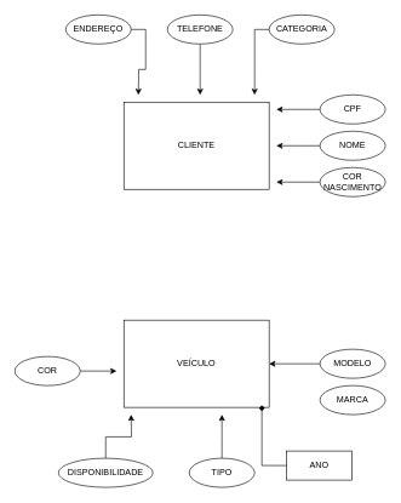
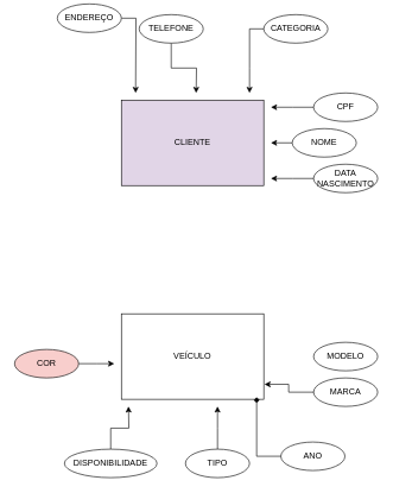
  <mxCell id="0" />
  <mxCell id="1" parent="0" />
- <mxCell id="2" value="CLIENTE" style="rounded=0;whiteSpace=wrap;html=1;" vertex="1" parent="1"><mxGeometry x="170" y="140" width="200" height="120" as="geometry" /></mxCell>
+ <mxCell id="2" value="CLIENTE" style="rounded=0;whiteSpace=wrap;html=1;fillColor=#e1d5e7;" vertex="1" parent="1"><mxGeometry x="170" y="140" width="200" height="120" as="geometry" /></mxCell>
  <mxCell id="3" value="VEÍCULO" style="rounded=0;whiteSpace=wrap;html=1;" vertex="1" parent="1"><mxGeometry x="170" y="440" width="200" height="120" as="geometry" /></mxCell>
  <mxCell id="4" style="edgeStyle=orthogonalEdgeStyle;rounded=0;orthogonalLoop=1;jettySize=auto;html=1;" edge="1" parent="1" source="5"><mxGeometry relative="1" as="geometry"><mxPoint x="380" y="150" as="targetPoint" /></mxGeometry></mxCell>
  <mxCell id="5" value="CPF" style="ellipse;whiteSpace=wrap;html=1;" vertex="1" parent="1"><mxGeometry x="440" y="130" width="90" height="40" as="geometry" /></mxCell>
  <mxCell id="6" style="edgeStyle=orthogonalEdgeStyle;rounded=0;orthogonalLoop=1;jettySize=auto;html=1;" edge="1" parent="1" source="7"><mxGeometry relative="1" as="geometry"><mxPoint x="380" y="200" as="targetPoint" /></mxGeometry></mxCell>
- <mxCell id="7" value="NOME" style="ellipse;whiteSpace=wrap;html=1;" vertex="1" parent="1"><mxGeometry x="440" y="180" width="90" height="40" as="geometry" /></mxCell>
+ <mxCell id="7" value="NOME" style="ellipse;whiteSpace=wrap;html=1;" vertex="1" parent="1"><mxGeometry x="410" y="180" width="90" height="40" as="geometry" /></mxCell>
  <mxCell id="8" style="edgeStyle=orthogonalEdgeStyle;rounded=0;orthogonalLoop=1;jettySize=auto;html=1;" edge="1" parent="1" source="9"><mxGeometry relative="1" as="geometry"><mxPoint x="380" y="250" as="targetPoint" /></mxGeometry></mxCell>
- <mxCell id="9" value="COR NASCIMENTO" style="ellipse;whiteSpace=wrap;html=1;" vertex="1" parent="1"><mxGeometry x="440" y="230" width="90" height="40" as="geometry" /></mxCell>
+ <mxCell id="9" value="DATA NASCIMENTO" style="ellipse;whiteSpace=wrap;html=1;" vertex="1" parent="1"><mxGeometry x="440" y="230" width="90" height="40" as="geometry" /></mxCell>
  <mxCell id="10" style="edgeStyle=orthogonalEdgeStyle;rounded=0;orthogonalLoop=1;jettySize=auto;html=1;" edge="1" parent="1" source="11"><mxGeometry relative="1" as="geometry"><mxPoint x="190" y="130" as="targetPoint" /></mxGeometry></mxCell>
- <mxCell id="11" value="ENDEREÇO" style="ellipse;whiteSpace=wrap;html=1;" vertex="1" parent="1"><mxGeometry x="90" y="20" width="90" height="40" as="geometry" /></mxCell>
+ <mxCell id="11" value="ENDEREÇO" style="ellipse;whiteSpace=wrap;html=1;" vertex="1" parent="1"><mxGeometry x="80" y="5" width="90" height="40" as="geometry" /></mxCell>
  <mxCell id="12" style="edgeStyle=orthogonalEdgeStyle;rounded=0;orthogonalLoop=1;jettySize=auto;html=1;" edge="1" parent="1" source="13"><mxGeometry relative="1" as="geometry"><mxPoint x="275" y="130" as="targetPoint" /></mxGeometry></mxCell>
- <mxCell id="13" value="TELEFONE" style="ellipse;whiteSpace=wrap;html=1;" vertex="1" parent="1"><mxGeometry x="230" y="20" width="90" height="40" as="geometry" /></mxCell>
+ <mxCell id="13" value="TELEFONE" style="ellipse;whiteSpace=wrap;html=1;" vertex="1" parent="1"><mxGeometry x="195" y="20" width="90" height="40" as="geometry" /></mxCell>
  <mxCell id="14" style="edgeStyle=orthogonalEdgeStyle;rounded=0;orthogonalLoop=1;jettySize=auto;html=1;" edge="1" parent="1" source="15"><mxGeometry relative="1" as="geometry"><mxPoint x="350" y="130" as="targetPoint" /></mxGeometry></mxCell>
  <mxCell id="15" value="CATEGORIA" style="ellipse;whiteSpace=wrap;html=1;" vertex="1" parent="1"><mxGeometry x="370" y="20" width="90" height="40" as="geometry" /></mxCell>
- <mxCell id="16" style="edgeStyle=orthogonalEdgeStyle;rounded=0;orthogonalLoop=1;jettySize=auto;html=1;entryX=1;entryY=0.5;entryDx=0;entryDy=0;" edge="1" parent="1" source="17" target="3"><mxGeometry relative="1" as="geometry" /></mxCell>
  <mxCell id="17" value="MODELO" style="ellipse;whiteSpace=wrap;html=1;" vertex="1" parent="1"><mxGeometry x="440" y="480" width="90" height="40" as="geometry" /></mxCell>
  <mxCell id="18" value="MARCA" style="ellipse;whiteSpace=wrap;html=1;" vertex="1" parent="1"><mxGeometry x="440" y="530" width="90" height="40" as="geometry" /></mxCell>
  <mxCell id="19" style="edgeStyle=orthogonalEdgeStyle;rounded=0;orthogonalLoop=1;jettySize=auto;html=1;" edge="1" parent="1" source="20"><mxGeometry relative="1" as="geometry"><mxPoint x="160" y="510" as="targetPoint" /></mxGeometry></mxCell>
- <mxCell id="20" value="COR" style="ellipse;whiteSpace=wrap;html=1;" vertex="1" parent="1"><mxGeometry x="20" y="490" width="90" height="40" as="geometry" /></mxCell>
- <mxCell id="21" value="ANO" style="whiteSpace=wrap;html=1;rounded=0;" vertex="1" parent="1"><mxGeometry x="394" y="620" width="90" height="40" as="geometry" /></mxCell>
+ <mxCell id="20" value="COR" style="ellipse;whiteSpace=wrap;html=1;fillColor=#f8cecc;" vertex="1" parent="1"><mxGeometry x="20" y="490" width="90" height="40" as="geometry" /></mxCell>
+ <mxCell id="21" value="ANO" style="ellipse;whiteSpace=wrap;html=1;" vertex="1" parent="1"><mxGeometry x="394" y="620" width="90" height="40" as="geometry" /></mxCell>
  <mxCell id="22" style="edgeStyle=orthogonalEdgeStyle;rounded=0;orthogonalLoop=1;jettySize=auto;html=1;" edge="1" parent="1" source="23"><mxGeometry relative="1" as="geometry"><mxPoint x="305" y="570" as="targetPoint" /></mxGeometry></mxCell>
  <mxCell id="23" value="TIPO" style="ellipse;whiteSpace=wrap;html=1;" vertex="1" parent="1"><mxGeometry x="260" y="630" width="90" height="40" as="geometry" /></mxCell>
  <mxCell id="24" style="edgeStyle=orthogonalEdgeStyle;rounded=0;orthogonalLoop=1;jettySize=auto;html=1;" edge="1" parent="1" source="25"><mxGeometry relative="1" as="geometry"><mxPoint x="180" y="570" as="targetPoint" /></mxGeometry></mxCell>
- <mxCell id="25" value="DISPONIBILIDADE" style="ellipse;whiteSpace=wrap;html=1;" vertex="1" parent="1"><mxGeometry x="80" y="630" width="130" height="40" as="geometry" /></mxCell>
+ <mxCell id="25" value="DISPONIBILIDADE" style="ellipse;whiteSpace=wrap;html=1;" vertex="1" parent="1"><mxGeometry x="90" y="630" width="130" height="40" as="geometry" /></mxCell>
+ <mxCell id="26" style="edgeStyle=orthogonalEdgeStyle;rounded=0;orthogonalLoop=1;jettySize=auto;html=1;entryX=1.005;entryY=0.825;entryDx=0;entryDy=0;entryPerimeter=0;" edge="1" parent="1" source="18" target="3"><mxGeometry relative="1" as="geometry" /></mxCell>
  <mxCell id="27" style="edgeStyle=orthogonalEdgeStyle;rounded=0;orthogonalLoop=1;jettySize=auto;html=1;entryX=0.95;entryY=0.975;entryDx=0;entryDy=0;entryPerimeter=0;endArrow=diamond;" edge="1" parent="1" source="21" target="3"><mxGeometry relative="1" as="geometry" /></mxCell>
